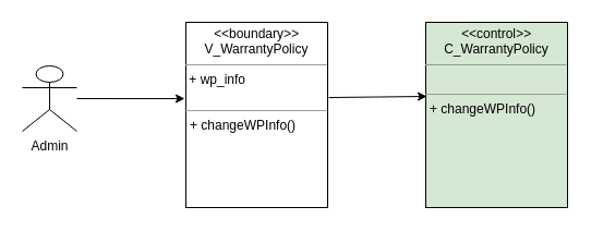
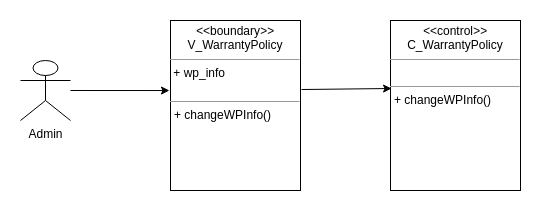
  <mxCell id="0" />
  <mxCell id="1" parent="0" />
  <mxCell id="2" value="Admin" style="shape=umlActor;verticalLabelPosition=bottom;verticalAlign=top;html=1;" vertex="1" parent="1"><mxGeometry x="20" y="60" width="50" height="60" as="geometry" /></mxCell>
  <mxCell id="3" value="&lt;p style=&quot;margin: 0px ; margin-top: 4px ; text-align: center&quot;&gt;&lt;i&gt;&amp;lt;&lt;/i&gt;&amp;lt;boundary&lt;i&gt;&amp;gt;&amp;gt;&lt;/i&gt;&lt;br&gt;V_WarrantyPolicy&lt;/p&gt;&lt;hr size=&quot;1&quot;&gt;&amp;nbsp;+ wp_info&lt;br&gt;&lt;br&gt;&lt;hr size=&quot;1&quot;&gt;&lt;p style=&quot;margin: 0px ; margin-left: 4px&quot;&gt;+ changeWPInfo()&lt;br&gt;&lt;/p&gt;" style="verticalAlign=top;align=left;overflow=fill;fontSize=12;fontFamily=Helvetica;html=1;" vertex="1" parent="1"><mxGeometry x="170" y="20" width="130" height="170" as="geometry" /></mxCell>
- <mxCell id="4" value="&lt;p style=&quot;margin: 0px ; margin-top: 4px ; text-align: center&quot;&gt;&lt;i&gt;&amp;lt;&lt;/i&gt;&amp;lt;control&lt;i&gt;&amp;gt;&amp;gt;&lt;/i&gt;&lt;br&gt;C_WarrantyPolicy&lt;/p&gt;&lt;hr size=&quot;1&quot;&gt;&lt;br&gt;&lt;hr size=&quot;1&quot;&gt;&lt;p style=&quot;margin: 0px ; margin-left: 4px&quot;&gt;+ changeWPInfo()&lt;br&gt;&lt;br&gt;&lt;/p&gt;" style="verticalAlign=top;align=left;overflow=fill;fontSize=12;fontFamily=Helvetica;html=1;fillColor=#d5e8d4;" vertex="1" parent="1"><mxGeometry x="390" y="20" width="130" height="170" as="geometry" /></mxCell>
+ <mxCell id="4" value="&lt;p style=&quot;margin: 0px ; margin-top: 4px ; text-align: center&quot;&gt;&lt;i&gt;&amp;lt;&lt;/i&gt;&amp;lt;control&lt;i&gt;&amp;gt;&amp;gt;&lt;/i&gt;&lt;br&gt;C_WarrantyPolicy&lt;/p&gt;&lt;hr size=&quot;1&quot;&gt;&lt;br&gt;&lt;hr size=&quot;1&quot;&gt;&lt;p style=&quot;margin: 0px ; margin-left: 4px&quot;&gt;+ changeWPInfo()&lt;br&gt;&lt;br&gt;&lt;/p&gt;" style="verticalAlign=top;align=left;overflow=fill;fontSize=12;fontFamily=Helvetica;html=1;" vertex="1" parent="1"><mxGeometry x="390" y="20" width="130" height="170" as="geometry" /></mxCell>
  <mxCell id="5" value="" style="endArrow=classic;html=1;exitX=1.008;exitY=0.406;exitDx=0;exitDy=0;exitPerimeter=0;entryX=0.008;entryY=0.4;entryDx=0;entryDy=0;entryPerimeter=0;" edge="1" parent="1" source="3" target="4"><mxGeometry width="50" height="50" relative="1" as="geometry"><mxPoint x="350" y="100" as="sourcePoint" /><mxPoint x="400" y="50" as="targetPoint" /></mxGeometry></mxCell>
  <mxCell id="6" value="" style="endArrow=classic;html=1;entryX=-0.008;entryY=0.412;entryDx=0;entryDy=0;entryPerimeter=0;" edge="1" parent="1" source="2" target="3"><mxGeometry width="50" height="50" relative="1" as="geometry"><mxPoint x="350" y="100" as="sourcePoint" /><mxPoint x="400" y="50" as="targetPoint" /></mxGeometry></mxCell>
